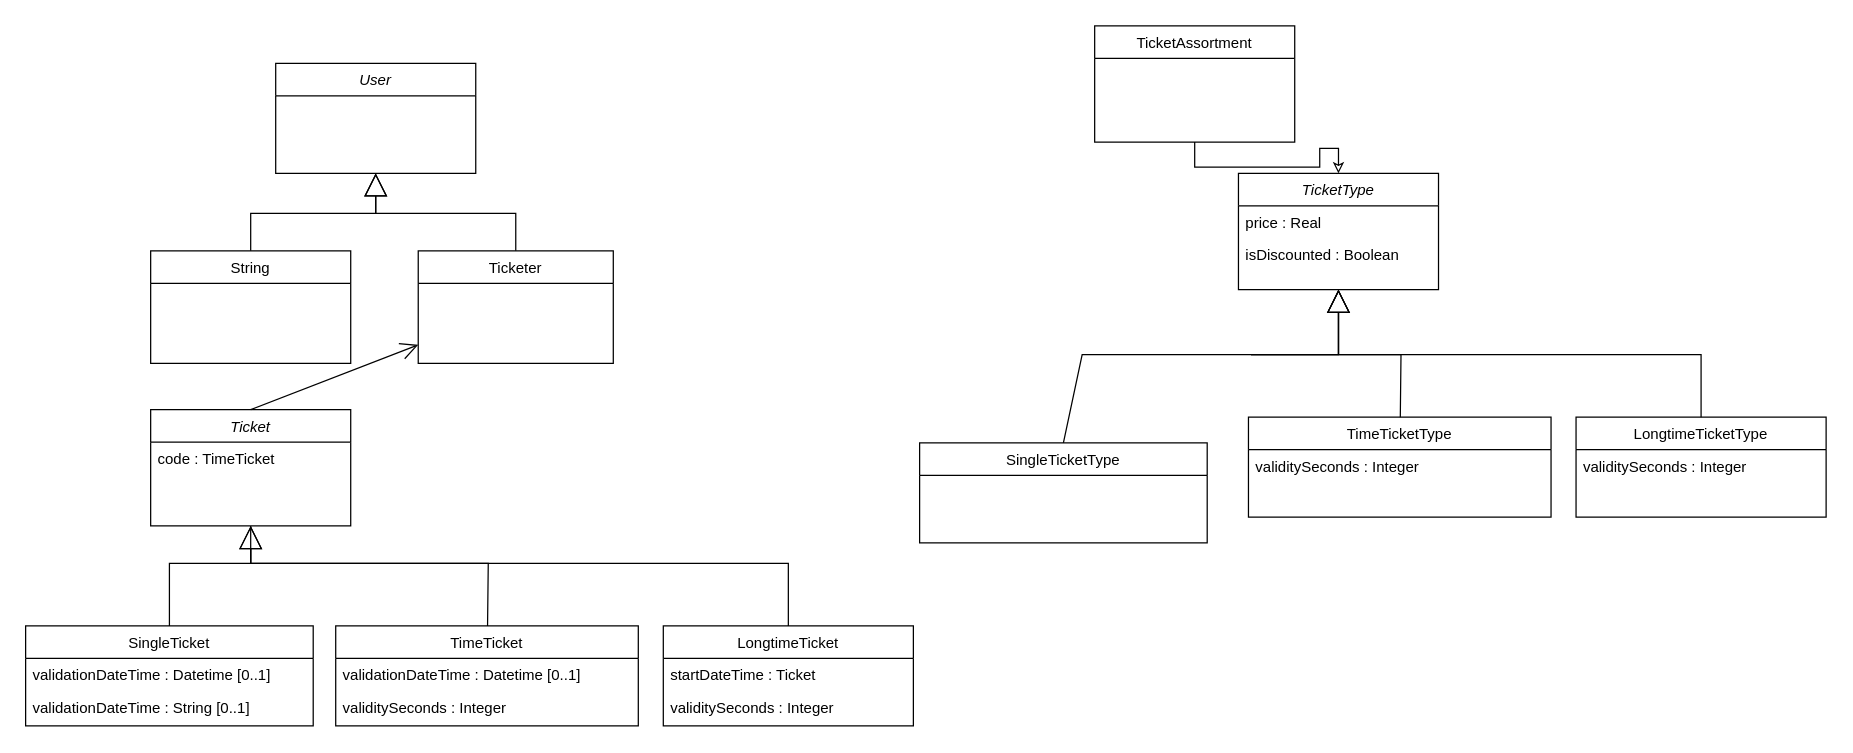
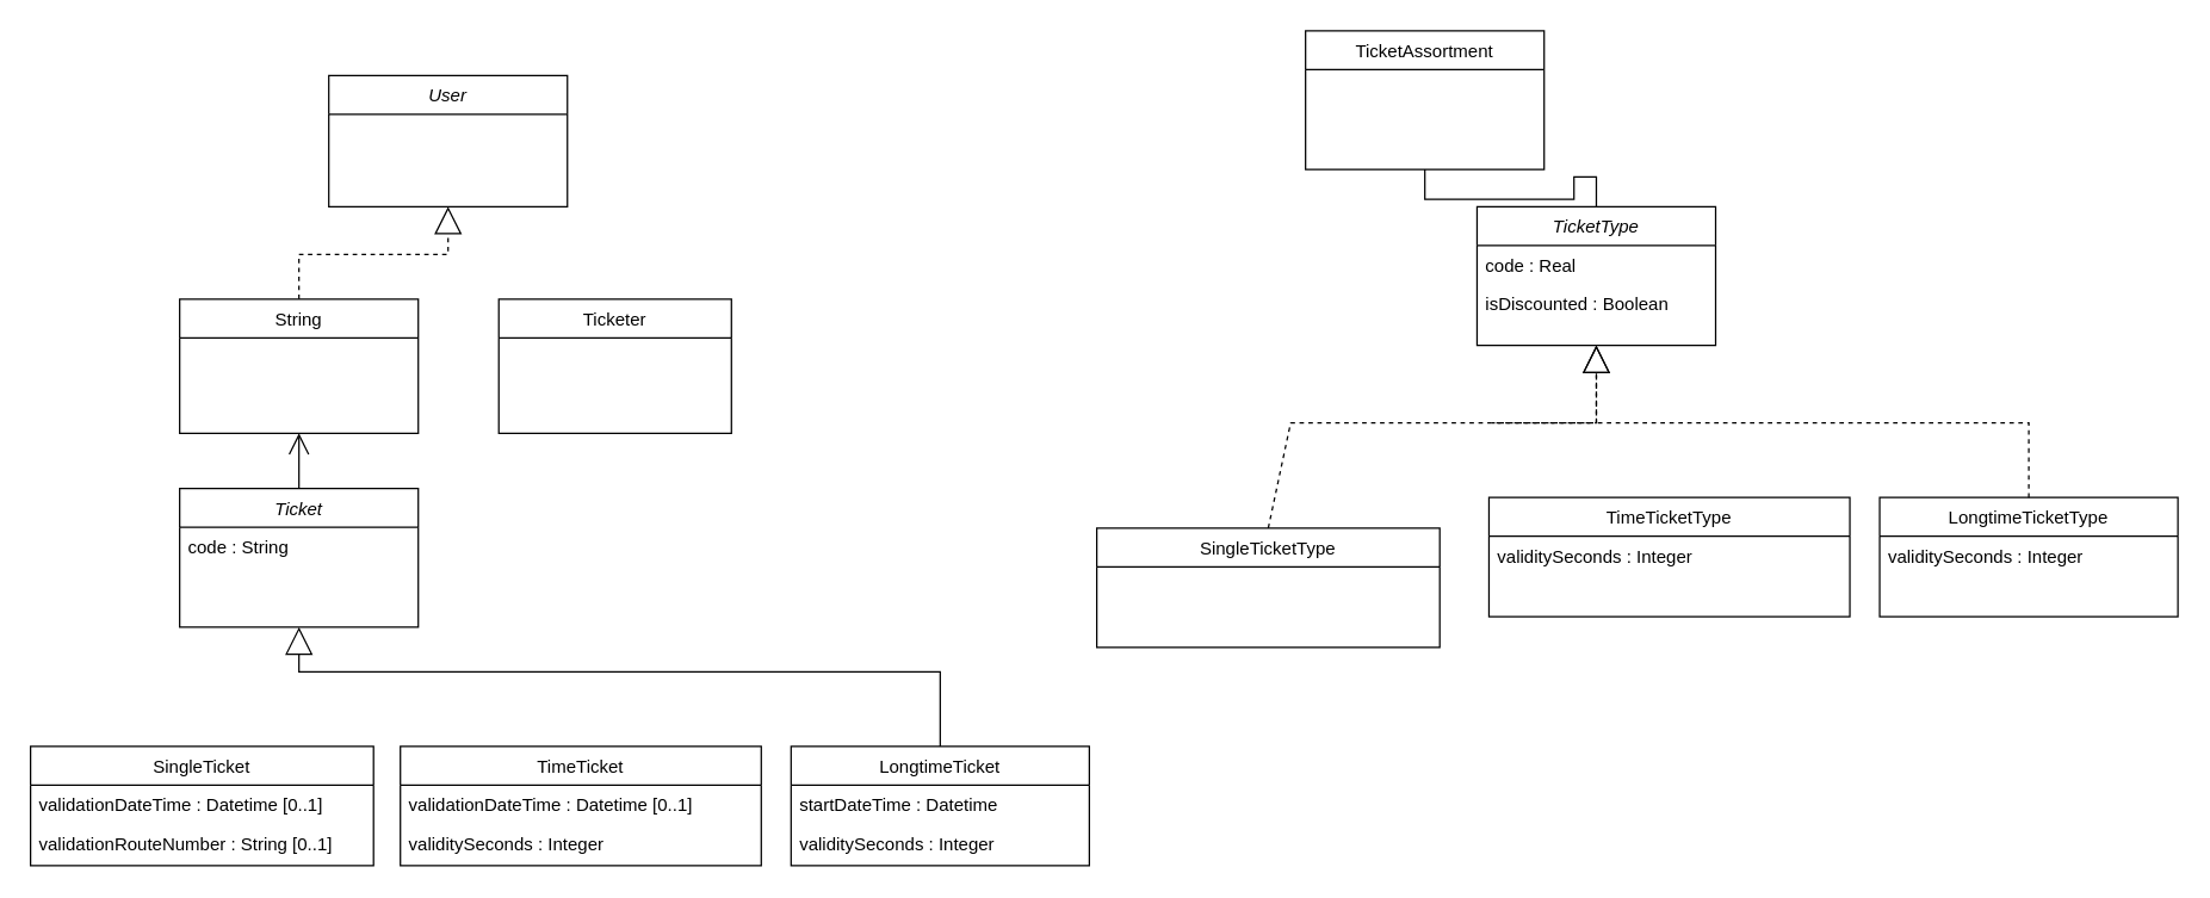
  <mxCell id="0" />
  <mxCell id="1" parent="0" />
  <mxCell id="2" value="User" style="swimlane;fontStyle=2;align=center;verticalAlign=top;childLayout=stackLayout;horizontal=1;startSize=26;horizontalStack=0;resizeParent=1;resizeLast=0;collapsible=1;marginBottom=0;rounded=0;shadow=0;strokeWidth=1;" parent="1" vertex="1"><mxGeometry x="220" y="50" width="160" height="88" as="geometry"><mxRectangle x="220" y="120" width="160" height="26" as="alternateBounds" /></mxGeometry></mxCell>
  <mxCell id="3" value="String" style="swimlane;fontStyle=0;align=center;verticalAlign=top;childLayout=stackLayout;horizontal=1;startSize=26;horizontalStack=0;resizeParent=1;resizeLast=0;collapsible=1;marginBottom=0;rounded=0;shadow=0;strokeWidth=1;" parent="1" vertex="1"><mxGeometry x="120" y="200" width="160" height="90" as="geometry"><mxRectangle x="220" y="120" width="160" height="26" as="alternateBounds" /></mxGeometry></mxCell>
  <mxCell id="4" value="Ticketer" style="swimlane;fontStyle=0;align=center;verticalAlign=top;childLayout=stackLayout;horizontal=1;startSize=26;horizontalStack=0;resizeParent=1;resizeLast=0;collapsible=1;marginBottom=0;rounded=0;shadow=0;strokeWidth=1;" parent="1" vertex="1"><mxGeometry x="334" y="200" width="156" height="90" as="geometry"><mxRectangle x="220" y="120" width="160" height="26" as="alternateBounds" /></mxGeometry></mxCell>
- <mxCell id="5" value="" style="endArrow=block;endSize=16;endFill=0;html=1;rounded=0;exitX=0.5;exitY=0;exitDx=0;exitDy=0;entryX=0.5;entryY=1;entryDx=0;entryDy=0;" parent="1" source="3" target="2" edge="1"><mxGeometry width="160" relative="1" as="geometry"><mxPoint x="450" y="180" as="sourcePoint" /><mxPoint x="610" y="180" as="targetPoint" /><Array as="points"><mxPoint x="200" y="170" /><mxPoint x="300" y="170" /></Array></mxGeometry></mxCell>
- <mxCell id="6" value="" style="endArrow=block;endSize=16;endFill=0;html=1;rounded=0;exitX=0.5;exitY=0;exitDx=0;exitDy=0;entryX=0.5;entryY=1;entryDx=0;entryDy=0;" parent="1" source="4" target="2" edge="1"><mxGeometry width="160" relative="1" as="geometry"><mxPoint x="380" y="138" as="sourcePoint" /><mxPoint x="540" y="138" as="targetPoint" /><Array as="points"><mxPoint x="412" y="170" /><mxPoint x="300" y="170" /></Array></mxGeometry></mxCell>
+ <mxCell id="5" value="" style="endArrow=block;endSize=16;endFill=0;html=1;rounded=0;exitX=0.5;exitY=0;exitDx=0;exitDy=0;entryX=0.5;entryY=1;entryDx=0;entryDy=0;dashed=1;" parent="1" source="3" target="2" edge="1"><mxGeometry width="160" relative="1" as="geometry"><mxPoint x="450" y="180" as="sourcePoint" /><mxPoint x="610" y="180" as="targetPoint" /><Array as="points"><mxPoint x="200" y="170" /><mxPoint x="300" y="170" /></Array></mxGeometry></mxCell>
  <mxCell id="7" value="Ticket" style="swimlane;fontStyle=2;align=center;verticalAlign=top;childLayout=stackLayout;horizontal=1;startSize=26;horizontalStack=0;resizeParent=1;resizeLast=0;collapsible=1;marginBottom=0;rounded=0;shadow=0;strokeWidth=1;" parent="1" vertex="1"><mxGeometry x="120" y="327" width="160" height="93" as="geometry"><mxRectangle x="220" y="120" width="160" height="26" as="alternateBounds" /></mxGeometry></mxCell>
- <mxCell id="8" value="code : TimeTicket" style="text;strokeColor=none;fillColor=none;align=left;verticalAlign=top;spacingLeft=4;spacingRight=4;overflow=hidden;rotatable=0;points=[[0,0.5],[1,0.5]];portConstraint=eastwest;" vertex="1" parent="7"><mxGeometry y="26" width="160" height="26" as="geometry" /></mxCell>
- <mxCell id="9" value="" style="endArrow=open;endFill=1;endSize=12;html=1;rounded=0;exitX=0.5;exitY=0;exitDx=0;exitDy=0;" parent="1" source="7" target="4" edge="1"><mxGeometry width="160" relative="1" as="geometry"><mxPoint x="330" y="300" as="sourcePoint" /><mxPoint x="490" y="300" as="targetPoint" /></mxGeometry></mxCell>
+ <mxCell id="8" value="code : String" style="text;strokeColor=none;fillColor=none;align=left;verticalAlign=top;spacingLeft=4;spacingRight=4;overflow=hidden;rotatable=0;points=[[0,0.5],[1,0.5]];portConstraint=eastwest;" vertex="1" parent="7"><mxGeometry y="26" width="160" height="26" as="geometry" /></mxCell>
+ <mxCell id="9" value="" style="endArrow=open;endFill=1;endSize=12;html=1;rounded=0;exitX=0.5;exitY=0;exitDx=0;exitDy=0;entryX=0.5;entryY=1;entryDx=0;entryDy=0;" parent="1" source="7" target="3" edge="1"><mxGeometry width="160" relative="1" as="geometry"><mxPoint x="330" y="300" as="sourcePoint" /><mxPoint x="490" y="300" as="targetPoint" /></mxGeometry></mxCell>
  <mxCell id="10" value="SingleTicket" style="swimlane;fontStyle=0;align=center;verticalAlign=top;childLayout=stackLayout;horizontal=1;startSize=26;horizontalStack=0;resizeParent=1;resizeLast=0;collapsible=1;marginBottom=0;rounded=0;shadow=0;strokeWidth=1;" parent="1" vertex="1"><mxGeometry x="20" y="500" width="230" height="80" as="geometry"><mxRectangle x="30" y="530" width="160" height="26" as="alternateBounds" /></mxGeometry></mxCell>
  <mxCell id="11" value="validationDateTime : Datetime [0..1]" style="text;strokeColor=none;fillColor=none;align=left;verticalAlign=top;spacingLeft=4;spacingRight=4;overflow=hidden;rotatable=0;points=[[0,0.5],[1,0.5]];portConstraint=eastwest;" parent="10" vertex="1"><mxGeometry y="26" width="230" height="26" as="geometry" /></mxCell>
- <mxCell id="12" value="validationDateTime : String [0..1]" style="text;strokeColor=none;fillColor=none;align=left;verticalAlign=top;spacingLeft=4;spacingRight=4;overflow=hidden;rotatable=0;points=[[0,0.5],[1,0.5]];portConstraint=eastwest;" parent="10" vertex="1"><mxGeometry y="52" width="230" height="26" as="geometry" /></mxCell>
+ <mxCell id="12" value="validationRouteNumber : String [0..1]" style="text;strokeColor=none;fillColor=none;align=left;verticalAlign=top;spacingLeft=4;spacingRight=4;overflow=hidden;rotatable=0;points=[[0,0.5],[1,0.5]];portConstraint=eastwest;" parent="10" vertex="1"><mxGeometry y="52" width="230" height="26" as="geometry" /></mxCell>
  <mxCell id="13" value="TimeTicket" style="swimlane;fontStyle=0;align=center;verticalAlign=top;childLayout=stackLayout;horizontal=1;startSize=26;horizontalStack=0;resizeParent=1;resizeLast=0;collapsible=1;marginBottom=0;rounded=0;shadow=0;strokeWidth=1;" parent="1" vertex="1"><mxGeometry x="268" y="500" width="242" height="80" as="geometry"><mxRectangle x="220" y="120" width="160" height="26" as="alternateBounds" /></mxGeometry></mxCell>
  <mxCell id="14" value="validationDateTime : Datetime [0..1]" style="text;strokeColor=none;fillColor=none;align=left;verticalAlign=top;spacingLeft=4;spacingRight=4;overflow=hidden;rotatable=0;points=[[0,0.5],[1,0.5]];portConstraint=eastwest;" parent="13" vertex="1"><mxGeometry y="26" width="242" height="26" as="geometry" /></mxCell>
  <mxCell id="15" value="validitySeconds : Integer " style="text;strokeColor=none;fillColor=none;align=left;verticalAlign=top;spacingLeft=4;spacingRight=4;overflow=hidden;rotatable=0;points=[[0,0.5],[1,0.5]];portConstraint=eastwest;" vertex="1" parent="13"><mxGeometry y="52" width="242" height="26" as="geometry" /></mxCell>
  <mxCell id="16" value="LongtimeTicket" style="swimlane;fontStyle=0;align=center;verticalAlign=top;childLayout=stackLayout;horizontal=1;startSize=26;horizontalStack=0;resizeParent=1;resizeLast=0;collapsible=1;marginBottom=0;rounded=0;shadow=0;strokeWidth=1;" parent="1" vertex="1"><mxGeometry x="530" y="500" width="200" height="80" as="geometry"><mxRectangle x="220" y="120" width="160" height="26" as="alternateBounds" /></mxGeometry></mxCell>
- <mxCell id="17" value="startDateTime : Ticket&#10;" style="text;strokeColor=none;fillColor=none;align=left;verticalAlign=top;spacingLeft=4;spacingRight=4;overflow=hidden;rotatable=0;points=[[0,0.5],[1,0.5]];portConstraint=eastwest;" vertex="1" parent="16"><mxGeometry y="26" width="200" height="26" as="geometry" /></mxCell>
+ <mxCell id="17" value="startDateTime : Datetime&#10;" style="text;strokeColor=none;fillColor=none;align=left;verticalAlign=top;spacingLeft=4;spacingRight=4;overflow=hidden;rotatable=0;points=[[0,0.5],[1,0.5]];portConstraint=eastwest;" vertex="1" parent="16"><mxGeometry y="26" width="200" height="26" as="geometry" /></mxCell>
  <mxCell id="18" value="validitySeconds : Integer " style="text;strokeColor=none;fillColor=none;align=left;verticalAlign=top;spacingLeft=4;spacingRight=4;overflow=hidden;rotatable=0;points=[[0,0.5],[1,0.5]];portConstraint=eastwest;" vertex="1" parent="16"><mxGeometry y="52" width="200" height="26" as="geometry" /></mxCell>
- <mxCell id="19" value="" style="endArrow=block;endSize=16;endFill=0;html=1;rounded=0;entryX=0.5;entryY=1;entryDx=0;entryDy=0;exitX=0.5;exitY=0;exitDx=0;exitDy=0;" parent="1" source="10" target="7" edge="1"><mxGeometry width="160" relative="1" as="geometry"><mxPoint x="100" y="420" as="sourcePoint" /><mxPoint x="334" y="460" as="targetPoint" /><Array as="points"><mxPoint x="135" y="450" /><mxPoint x="200" y="450" /></Array></mxGeometry></mxCell>
- <mxCell id="20" value="" style="endArrow=block;endSize=16;endFill=0;html=1;rounded=0;entryX=0.5;entryY=1;entryDx=0;entryDy=0;" parent="1" source="13" target="7" edge="1"><mxGeometry width="160" relative="1" as="geometry"><mxPoint x="184" y="470" as="sourcePoint" /><mxPoint x="344" y="470" as="targetPoint" /><Array as="points"><mxPoint x="390" y="450" /><mxPoint x="270" y="450" /><mxPoint x="200" y="450" /></Array></mxGeometry></mxCell>
- <mxCell id="21" value="" style="endArrow=none;endSize=16;endFill=0;html=1;rounded=0;exitX=0.5;exitY=0;exitDx=0;exitDy=0;entryX=0.5;entryY=1;entryDx=0;entryDy=0;" parent="1" source="16" target="7" edge="1"><mxGeometry width="160" relative="1" as="geometry"><mxPoint x="380" y="420" as="sourcePoint" /><mxPoint x="400" y="390" as="targetPoint" /><Array as="points"><mxPoint x="630" y="450" /><mxPoint x="270" y="450" /><mxPoint x="200" y="450" /></Array></mxGeometry></mxCell>
+ <mxCell id="21" value="" style="endArrow=block;endSize=16;endFill=0;html=1;rounded=0;exitX=0.5;exitY=0;exitDx=0;exitDy=0;entryX=0.5;entryY=1;entryDx=0;entryDy=0;" parent="1" source="16" target="7" edge="1"><mxGeometry width="160" relative="1" as="geometry"><mxPoint x="380" y="420" as="sourcePoint" /><mxPoint x="400" y="390" as="targetPoint" /><Array as="points"><mxPoint x="630" y="450" /><mxPoint x="270" y="450" /><mxPoint x="200" y="450" /></Array></mxGeometry></mxCell>
  <mxCell id="22" value="TicketType" style="swimlane;fontStyle=2;align=center;verticalAlign=top;childLayout=stackLayout;horizontal=1;startSize=26;horizontalStack=0;resizeParent=1;resizeLast=0;collapsible=1;marginBottom=0;rounded=0;shadow=0;strokeWidth=1;" vertex="1" parent="1"><mxGeometry x="990" y="138" width="160" height="93" as="geometry"><mxRectangle x="220" y="120" width="160" height="26" as="alternateBounds" /></mxGeometry></mxCell>
- <mxCell id="23" value="price : Real" style="text;strokeColor=none;fillColor=none;align=left;verticalAlign=top;spacingLeft=4;spacingRight=4;overflow=hidden;rotatable=0;points=[[0,0.5],[1,0.5]];portConstraint=eastwest;" vertex="1" parent="22"><mxGeometry y="26" width="160" height="26" as="geometry" /></mxCell>
+ <mxCell id="23" value="code : Real" style="text;strokeColor=none;fillColor=none;align=left;verticalAlign=top;spacingLeft=4;spacingRight=4;overflow=hidden;rotatable=0;points=[[0,0.5],[1,0.5]];portConstraint=eastwest;" vertex="1" parent="22"><mxGeometry y="26" width="160" height="26" as="geometry" /></mxCell>
  <mxCell id="24" value="isDiscounted : Boolean" style="text;strokeColor=none;fillColor=none;align=left;verticalAlign=top;spacingLeft=4;spacingRight=4;overflow=hidden;rotatable=0;points=[[0,0.5],[1,0.5]];portConstraint=eastwest;" vertex="1" parent="22"><mxGeometry y="52" width="160" height="26" as="geometry" /></mxCell>
  <mxCell id="25" value="SingleTicketType" style="swimlane;fontStyle=0;align=center;verticalAlign=top;childLayout=stackLayout;horizontal=1;startSize=26;horizontalStack=0;resizeParent=1;resizeLast=0;collapsible=1;marginBottom=0;rounded=0;shadow=0;strokeWidth=1;" vertex="1" parent="1"><mxGeometry x="735" y="353.5" width="230" height="80" as="geometry"><mxRectangle x="30" y="530" width="160" height="26" as="alternateBounds" /></mxGeometry></mxCell>
  <mxCell id="26" value="TimeTicketType" style="swimlane;fontStyle=0;align=center;verticalAlign=top;childLayout=stackLayout;horizontal=1;startSize=26;horizontalStack=0;resizeParent=1;resizeLast=0;collapsible=1;marginBottom=0;rounded=0;shadow=0;strokeWidth=1;" vertex="1" parent="1"><mxGeometry x="998" y="333" width="242" height="80" as="geometry"><mxRectangle x="220" y="120" width="160" height="26" as="alternateBounds" /></mxGeometry></mxCell>
  <mxCell id="27" value="validitySeconds : Integer " style="text;strokeColor=none;fillColor=none;align=left;verticalAlign=top;spacingLeft=4;spacingRight=4;overflow=hidden;rotatable=0;points=[[0,0.5],[1,0.5]];portConstraint=eastwest;" vertex="1" parent="26"><mxGeometry y="26" width="242" height="26" as="geometry" /></mxCell>
  <mxCell id="28" value="LongtimeTicketType" style="swimlane;fontStyle=0;align=center;verticalAlign=top;childLayout=stackLayout;horizontal=1;startSize=26;horizontalStack=0;resizeParent=1;resizeLast=0;collapsible=1;marginBottom=0;rounded=0;shadow=0;strokeWidth=1;" vertex="1" parent="1"><mxGeometry x="1260" y="333" width="200" height="80" as="geometry"><mxRectangle x="220" y="120" width="160" height="26" as="alternateBounds" /></mxGeometry></mxCell>
  <mxCell id="29" value="validitySeconds : Integer " style="text;strokeColor=none;fillColor=none;align=left;verticalAlign=top;spacingLeft=4;spacingRight=4;overflow=hidden;rotatable=0;points=[[0,0.5],[1,0.5]];portConstraint=eastwest;" vertex="1" parent="28"><mxGeometry y="26" width="200" height="26" as="geometry" /></mxCell>
- <mxCell id="30" value="" style="endArrow=block;endSize=16;endFill=0;html=1;rounded=0;entryX=0.5;entryY=1;entryDx=0;entryDy=0;exitX=0.5;exitY=0;exitDx=0;exitDy=0;" edge="1" parent="1" source="25" target="22"><mxGeometry width="160" relative="1" as="geometry"><mxPoint x="830" y="253" as="sourcePoint" /><mxPoint x="1064" y="293" as="targetPoint" /><Array as="points"><mxPoint x="865" y="283" /><mxPoint x="1070" y="283" /></Array></mxGeometry></mxCell>
- <mxCell id="31" value="" style="endArrow=block;endSize=16;endFill=0;html=1;rounded=0;entryX=0.5;entryY=1;entryDx=0;entryDy=0;" edge="1" parent="1" source="26" target="22"><mxGeometry width="160" relative="1" as="geometry"><mxPoint x="914" y="303" as="sourcePoint" /><mxPoint x="1074" y="303" as="targetPoint" /><Array as="points"><mxPoint x="1120" y="283" /><mxPoint x="1000" y="283" /><mxPoint x="1070" y="283" /></Array></mxGeometry></mxCell>
- <mxCell id="32" value="" style="endArrow=block;endSize=16;endFill=0;html=1;rounded=0;exitX=0.5;exitY=0;exitDx=0;exitDy=0;entryX=0.5;entryY=1;entryDx=0;entryDy=0;" edge="1" parent="1" source="28" target="22"><mxGeometry width="160" relative="1" as="geometry"><mxPoint x="1110" y="253" as="sourcePoint" /><mxPoint x="1130" y="223" as="targetPoint" /><Array as="points"><mxPoint x="1360" y="283" /><mxPoint x="1000" y="283" /><mxPoint x="1070" y="283" /></Array></mxGeometry></mxCell>
- <mxCell id="33" style="edgeStyle=orthogonalEdgeStyle;rounded=0;orthogonalLoop=1;jettySize=auto;html=1;exitX=0.5;exitY=1;exitDx=0;exitDy=0;entryX=0.5;entryY=0;entryDx=0;entryDy=0;endArrow=classic;endFill=0;" edge="1" parent="1" source="34" target="22"><mxGeometry relative="1" as="geometry" /></mxCell>
+ <mxCell id="30" value="" style="endArrow=block;endSize=16;endFill=0;html=1;rounded=0;entryX=0.5;entryY=1;entryDx=0;entryDy=0;exitX=0.5;exitY=0;exitDx=0;exitDy=0;dashed=1;" edge="1" parent="1" source="25" target="22"><mxGeometry width="160" relative="1" as="geometry"><mxPoint x="830" y="253" as="sourcePoint" /><mxPoint x="1064" y="293" as="targetPoint" /><Array as="points"><mxPoint x="865" y="283" /><mxPoint x="1070" y="283" /></Array></mxGeometry></mxCell>
+ <mxCell id="32" value="" style="endArrow=block;endSize=16;endFill=0;html=1;rounded=0;exitX=0.5;exitY=0;exitDx=0;exitDy=0;entryX=0.5;entryY=1;entryDx=0;entryDy=0;dashed=1;" edge="1" parent="1" source="28" target="22"><mxGeometry width="160" relative="1" as="geometry"><mxPoint x="1110" y="253" as="sourcePoint" /><mxPoint x="1130" y="223" as="targetPoint" /><Array as="points"><mxPoint x="1360" y="283" /><mxPoint x="1000" y="283" /><mxPoint x="1070" y="283" /></Array></mxGeometry></mxCell>
+ <mxCell id="33" style="edgeStyle=orthogonalEdgeStyle;rounded=0;orthogonalLoop=1;jettySize=auto;html=1;exitX=0.5;exitY=1;exitDx=0;exitDy=0;entryX=0.5;entryY=0;entryDx=0;entryDy=0;endArrow=none;endFill=0;" edge="1" parent="1" source="34" target="22"><mxGeometry relative="1" as="geometry" /></mxCell>
  <mxCell id="34" value="TicketAssortment" style="swimlane;fontStyle=0;align=center;verticalAlign=top;childLayout=stackLayout;horizontal=1;startSize=26;horizontalStack=0;resizeParent=1;resizeLast=0;collapsible=1;marginBottom=0;rounded=0;shadow=0;strokeWidth=1;" vertex="1" parent="1"><mxGeometry x="875" y="20" width="160" height="93" as="geometry"><mxRectangle x="220" y="120" width="160" height="26" as="alternateBounds" /></mxGeometry></mxCell>
